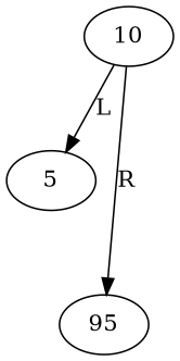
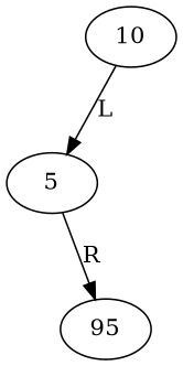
  digraph {
    n1 [label=10]
    n2 [label=5]
    n3 [label=95]
    n1 -> n2 [label=L]
-   n1 -> n3 [label=R]
+   n2 -> n3 [label=R]
  }
